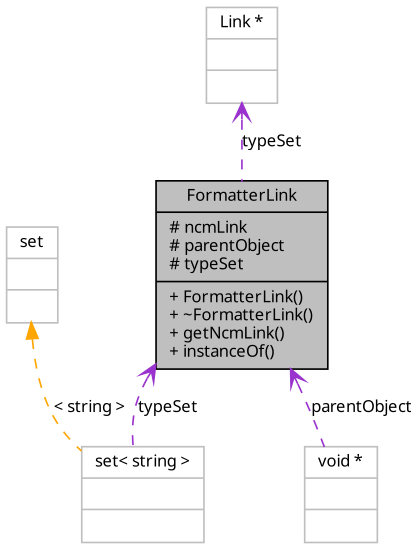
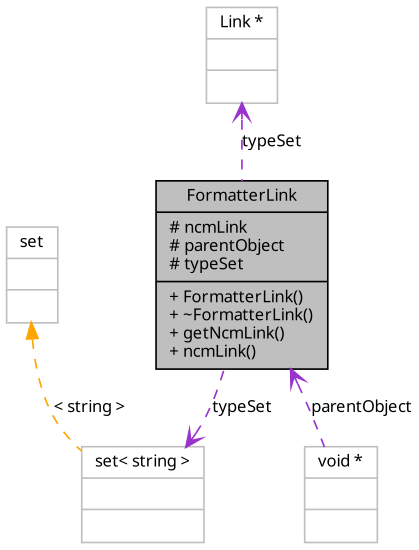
  digraph {
    fontname="Noto Sans"
    node [color=grey75 fillcolor=white fontname="Noto Sans" fontsize=10 shape=record style=filled]
    edge [arrowtail=open color=darkorchid3 dir=back fontname="Noto Sans" fontsize=10 labelfontname="FreeSans.ttf" labelfontsize=10 style=dashed]
-   n1 [color=black fillcolor=grey75 fontcolor=black height=0.2 label="{FormatterLink\n|# ncmLink\l# parentObject\l# typeSet\l|+ FormatterLink()\l+ ~FormatterLink()\l+ getNcmLink()\l+ instanceOf()\l}" width=0.4]
+   n1 [color=black fillcolor=grey75 fontcolor=black height=0.2 label="{FormatterLink\n|# ncmLink\l# parentObject\l# typeSet\l|+ FormatterLink()\l+ ~FormatterLink()\l+ getNcmLink()\l+ ncmLink()\l}" width=0.4]
    n2 [height=0.2 label="{void *\n||}" width=0.4]
    n3 [height=0.2 label="{Link *\n||}" width=0.4]
    n4 [height=0.2 label="{set\< string \>\n||}" width=0.4]
    n5 [height=0.2 label="{set\n||}" width=0.4]
    n1 -> n2 [label=parentObject]
    n3 -> n1 [label=typeSet]
-   n1 -> n4 [label=typeSet]
+   n4 -> n1 [label=typeSet]
    n5 -> n4 [color=orange label="\< string \>" arrowtail=""]
  }
